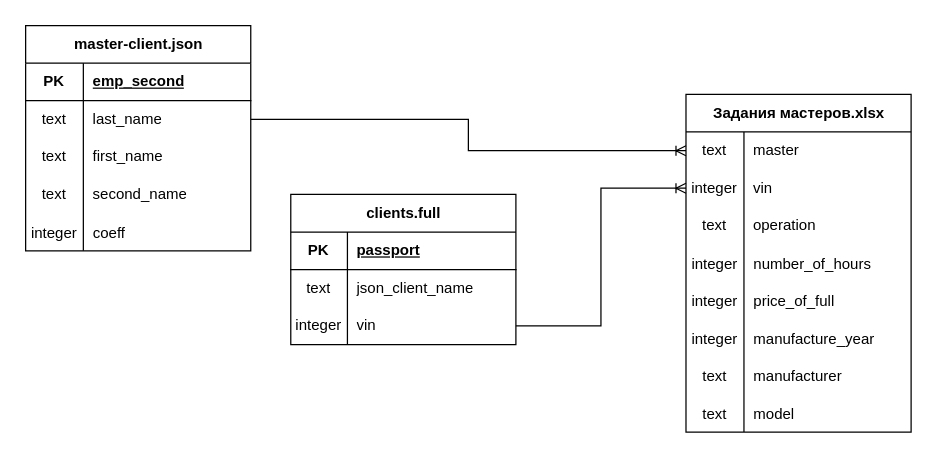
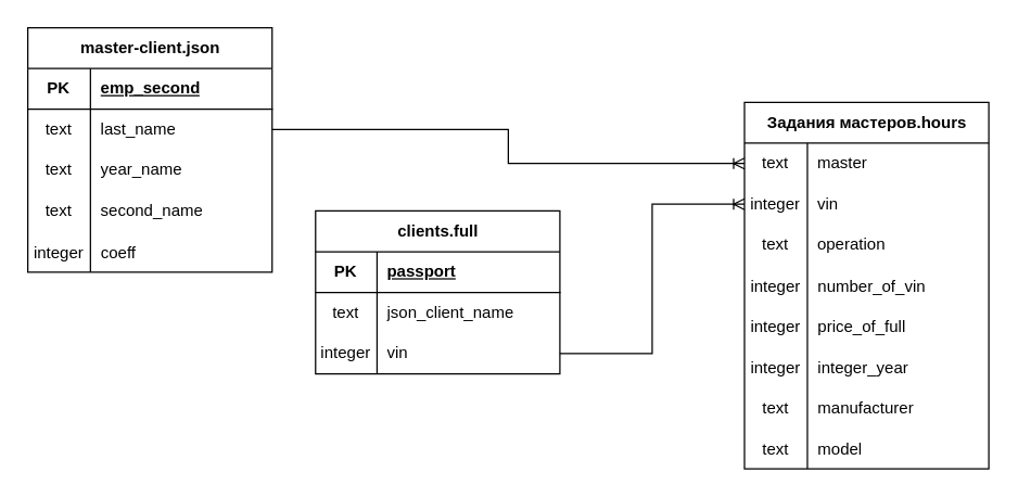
  <mxCell id="0" />
  <mxCell id="1" parent="0" />
  <mxCell id="2" value="master-client.json" style="shape=table;startSize=30;container=1;collapsible=1;childLayout=tableLayout;fixedRows=1;rowLines=0;fontStyle=1;align=center;resizeLast=1;html=1;" vertex="1" parent="1"><mxGeometry x="20" y="20" width="180" height="180" as="geometry" /></mxCell>
  <mxCell id="3" value="" style="shape=tableRow;horizontal=0;startSize=0;swimlaneHead=0;swimlaneBody=0;fillColor=none;collapsible=0;dropTarget=0;points=[[0,0.5],[1,0.5]];portConstraint=eastwest;top=0;left=0;right=0;bottom=1;" vertex="1" parent="2"><mxGeometry y="30" width="180" height="30" as="geometry" /></mxCell>
  <mxCell id="4" value="PK" style="shape=partialRectangle;connectable=0;fillColor=none;top=0;left=0;bottom=0;right=0;fontStyle=1;overflow=hidden;whiteSpace=wrap;html=1;" vertex="1" parent="3"><mxGeometry width="46.143" height="30" as="geometry"><mxRectangle width="46.143" height="30" as="alternateBounds" /></mxGeometry></mxCell>
  <mxCell id="5" value="emp_second" style="shape=partialRectangle;connectable=0;fillColor=none;top=0;left=0;bottom=0;right=0;align=left;spacingLeft=6;fontStyle=5;overflow=hidden;whiteSpace=wrap;html=1;" vertex="1" parent="3"><mxGeometry x="46.143" width="133.857" height="30" as="geometry"><mxRectangle width="133.857" height="30" as="alternateBounds" /></mxGeometry></mxCell>
  <mxCell id="6" value="" style="shape=tableRow;horizontal=0;startSize=0;swimlaneHead=0;swimlaneBody=0;fillColor=none;collapsible=0;dropTarget=0;points=[[0,0.5],[1,0.5]];portConstraint=eastwest;top=0;left=0;right=0;bottom=0;" vertex="1" parent="2"><mxGeometry y="60" width="180" height="30" as="geometry" /></mxCell>
  <mxCell id="7" value="text" style="shape=partialRectangle;connectable=0;fillColor=none;top=0;left=0;bottom=0;right=0;editable=1;overflow=hidden;whiteSpace=wrap;html=1;" vertex="1" parent="6"><mxGeometry width="46.143" height="30" as="geometry"><mxRectangle width="46.143" height="30" as="alternateBounds" /></mxGeometry></mxCell>
  <mxCell id="8" value="last_name" style="shape=partialRectangle;connectable=0;fillColor=none;top=0;left=0;bottom=0;right=0;align=left;spacingLeft=6;overflow=hidden;whiteSpace=wrap;html=1;" vertex="1" parent="6"><mxGeometry x="46.143" width="133.857" height="30" as="geometry"><mxRectangle width="133.857" height="30" as="alternateBounds" /></mxGeometry></mxCell>
  <mxCell id="9" value="" style="shape=tableRow;horizontal=0;startSize=0;swimlaneHead=0;swimlaneBody=0;fillColor=none;collapsible=0;dropTarget=0;points=[[0,0.5],[1,0.5]];portConstraint=eastwest;top=0;left=0;right=0;bottom=0;" vertex="1" parent="2"><mxGeometry y="90" width="180" height="30" as="geometry" /></mxCell>
  <mxCell id="10" value="text" style="shape=partialRectangle;connectable=0;fillColor=none;top=0;left=0;bottom=0;right=0;editable=1;overflow=hidden;whiteSpace=wrap;html=1;" vertex="1" parent="9"><mxGeometry width="46.143" height="30" as="geometry"><mxRectangle width="46.143" height="30" as="alternateBounds" /></mxGeometry></mxCell>
- <mxCell id="11" value="first_name" style="shape=partialRectangle;connectable=0;fillColor=none;top=0;left=0;bottom=0;right=0;align=left;spacingLeft=6;overflow=hidden;whiteSpace=wrap;html=1;" vertex="1" parent="9"><mxGeometry x="46.143" width="133.857" height="30" as="geometry"><mxRectangle width="133.857" height="30" as="alternateBounds" /></mxGeometry></mxCell>
+ <mxCell id="11" value="year_name" style="shape=partialRectangle;connectable=0;fillColor=none;top=0;left=0;bottom=0;right=0;align=left;spacingLeft=6;overflow=hidden;whiteSpace=wrap;html=1;" vertex="1" parent="9"><mxGeometry x="46.143" width="133.857" height="30" as="geometry"><mxRectangle width="133.857" height="30" as="alternateBounds" /></mxGeometry></mxCell>
  <mxCell id="12" value="" style="shape=tableRow;horizontal=0;startSize=0;swimlaneHead=0;swimlaneBody=0;fillColor=none;collapsible=0;dropTarget=0;points=[[0,0.5],[1,0.5]];portConstraint=eastwest;top=0;left=0;right=0;bottom=0;" vertex="1" parent="2"><mxGeometry y="120" width="180" height="30" as="geometry" /></mxCell>
  <mxCell id="13" value="text" style="shape=partialRectangle;connectable=0;fillColor=none;top=0;left=0;bottom=0;right=0;editable=1;overflow=hidden;whiteSpace=wrap;html=1;" vertex="1" parent="12"><mxGeometry width="46.143" height="30" as="geometry"><mxRectangle width="46.143" height="30" as="alternateBounds" /></mxGeometry></mxCell>
  <mxCell id="14" value="second_name" style="shape=partialRectangle;connectable=0;fillColor=none;top=0;left=0;bottom=0;right=0;align=left;spacingLeft=6;overflow=hidden;whiteSpace=wrap;html=1;" vertex="1" parent="12"><mxGeometry x="46.143" width="133.857" height="30" as="geometry"><mxRectangle width="133.857" height="30" as="alternateBounds" /></mxGeometry></mxCell>
  <mxCell id="15" value="" style="shape=tableRow;horizontal=0;startSize=0;swimlaneHead=0;swimlaneBody=0;fillColor=none;collapsible=0;dropTarget=0;points=[[0,0.5],[1,0.5]];portConstraint=eastwest;top=0;left=0;right=0;bottom=0;" vertex="1" parent="2"><mxGeometry y="150" width="180" height="30" as="geometry" /></mxCell>
  <mxCell id="16" value="integer" style="shape=partialRectangle;connectable=0;fillColor=none;top=0;left=0;bottom=0;right=0;editable=1;overflow=hidden;" vertex="1" parent="15"><mxGeometry width="46.143" height="30" as="geometry"><mxRectangle width="46.143" height="30" as="alternateBounds" /></mxGeometry></mxCell>
  <mxCell id="17" value="coeff" style="shape=partialRectangle;connectable=0;fillColor=none;top=0;left=0;bottom=0;right=0;align=left;spacingLeft=6;overflow=hidden;" vertex="1" parent="15"><mxGeometry x="46.143" width="133.857" height="30" as="geometry"><mxRectangle width="133.857" height="30" as="alternateBounds" /></mxGeometry></mxCell>
  <mxCell id="18" value="clients.full" style="shape=table;startSize=30;container=1;collapsible=1;childLayout=tableLayout;fixedRows=1;rowLines=0;fontStyle=1;align=center;resizeLast=1;html=1;" vertex="1" parent="1"><mxGeometry x="232" y="155" width="180" height="120" as="geometry" /></mxCell>
  <mxCell id="19" value="" style="shape=tableRow;horizontal=0;startSize=0;swimlaneHead=0;swimlaneBody=0;fillColor=none;collapsible=0;dropTarget=0;points=[[0,0.5],[1,0.5]];portConstraint=eastwest;top=0;left=0;right=0;bottom=1;" vertex="1" parent="18"><mxGeometry y="30" width="180" height="30" as="geometry" /></mxCell>
  <mxCell id="20" value="PK" style="shape=partialRectangle;connectable=0;fillColor=none;top=0;left=0;bottom=0;right=0;fontStyle=1;overflow=hidden;whiteSpace=wrap;html=1;" vertex="1" parent="19"><mxGeometry width="45.286" height="30" as="geometry"><mxRectangle width="45.286" height="30" as="alternateBounds" /></mxGeometry></mxCell>
  <mxCell id="21" value="passport" style="shape=partialRectangle;connectable=0;fillColor=none;top=0;left=0;bottom=0;right=0;align=left;spacingLeft=6;fontStyle=5;overflow=hidden;whiteSpace=wrap;html=1;" vertex="1" parent="19"><mxGeometry x="45.286" width="134.714" height="30" as="geometry"><mxRectangle width="134.714" height="30" as="alternateBounds" /></mxGeometry></mxCell>
  <mxCell id="22" value="" style="shape=tableRow;horizontal=0;startSize=0;swimlaneHead=0;swimlaneBody=0;fillColor=none;collapsible=0;dropTarget=0;points=[[0,0.5],[1,0.5]];portConstraint=eastwest;top=0;left=0;right=0;bottom=0;" vertex="1" parent="18"><mxGeometry y="60" width="180" height="30" as="geometry" /></mxCell>
  <mxCell id="23" value="text" style="shape=partialRectangle;connectable=0;fillColor=none;top=0;left=0;bottom=0;right=0;editable=1;overflow=hidden;whiteSpace=wrap;html=1;" vertex="1" parent="22"><mxGeometry width="45.286" height="30" as="geometry"><mxRectangle width="45.286" height="30" as="alternateBounds" /></mxGeometry></mxCell>
  <mxCell id="24" value="json_client_name" style="shape=partialRectangle;connectable=0;fillColor=none;top=0;left=0;bottom=0;right=0;align=left;spacingLeft=6;overflow=hidden;whiteSpace=wrap;html=1;" vertex="1" parent="22"><mxGeometry x="45.286" width="134.714" height="30" as="geometry"><mxRectangle width="134.714" height="30" as="alternateBounds" /></mxGeometry></mxCell>
  <mxCell id="25" value="" style="shape=tableRow;horizontal=0;startSize=0;swimlaneHead=0;swimlaneBody=0;fillColor=none;collapsible=0;dropTarget=0;points=[[0,0.5],[1,0.5]];portConstraint=eastwest;top=0;left=0;right=0;bottom=0;" vertex="1" parent="18"><mxGeometry y="90" width="180" height="30" as="geometry" /></mxCell>
  <mxCell id="26" value="integer" style="shape=partialRectangle;connectable=0;fillColor=none;top=0;left=0;bottom=0;right=0;editable=1;overflow=hidden;whiteSpace=wrap;html=1;" vertex="1" parent="25"><mxGeometry width="45.286" height="30" as="geometry"><mxRectangle width="45.286" height="30" as="alternateBounds" /></mxGeometry></mxCell>
  <mxCell id="27" value="vin" style="shape=partialRectangle;connectable=0;fillColor=none;top=0;left=0;bottom=0;right=0;align=left;spacingLeft=6;overflow=hidden;whiteSpace=wrap;html=1;" vertex="1" parent="25"><mxGeometry x="45.286" width="134.714" height="30" as="geometry"><mxRectangle width="134.714" height="30" as="alternateBounds" /></mxGeometry></mxCell>
- <mxCell id="28" value="Задания мастеров.xlsx" style="shape=table;startSize=30;container=1;collapsible=1;childLayout=tableLayout;fixedRows=1;rowLines=0;fontStyle=1;align=center;resizeLast=1;html=1;" vertex="1" parent="1"><mxGeometry x="548" y="75" width="180" height="270" as="geometry" /></mxCell>
+ <mxCell id="28" value="Задания мастеров.hours" style="shape=table;startSize=30;container=1;collapsible=1;childLayout=tableLayout;fixedRows=1;rowLines=0;fontStyle=1;align=center;resizeLast=1;html=1;" vertex="1" parent="1"><mxGeometry x="548" y="75" width="180" height="270" as="geometry" /></mxCell>
  <mxCell id="29" value="" style="shape=tableRow;horizontal=0;startSize=0;swimlaneHead=0;swimlaneBody=0;fillColor=none;collapsible=0;dropTarget=0;points=[[0,0.5],[1,0.5]];portConstraint=eastwest;top=0;left=0;right=0;bottom=0;" vertex="1" parent="28"><mxGeometry y="30" width="180" height="30" as="geometry" /></mxCell>
  <mxCell id="30" value="text" style="shape=partialRectangle;connectable=0;fillColor=none;top=0;left=0;bottom=0;right=0;editable=1;overflow=hidden;whiteSpace=wrap;html=1;" vertex="1" parent="29"><mxGeometry width="46.345" height="30" as="geometry"><mxRectangle width="46.345" height="30" as="alternateBounds" /></mxGeometry></mxCell>
  <mxCell id="31" value="master" style="shape=partialRectangle;connectable=0;fillColor=none;top=0;left=0;bottom=0;right=0;align=left;spacingLeft=6;overflow=hidden;whiteSpace=wrap;html=1;" vertex="1" parent="29"><mxGeometry x="46.345" width="133.655" height="30" as="geometry"><mxRectangle width="133.655" height="30" as="alternateBounds" /></mxGeometry></mxCell>
  <mxCell id="32" value="" style="shape=tableRow;horizontal=0;startSize=0;swimlaneHead=0;swimlaneBody=0;fillColor=none;collapsible=0;dropTarget=0;points=[[0,0.5],[1,0.5]];portConstraint=eastwest;top=0;left=0;right=0;bottom=0;" vertex="1" parent="28"><mxGeometry y="60" width="180" height="30" as="geometry" /></mxCell>
  <mxCell id="33" value="integer" style="shape=partialRectangle;connectable=0;fillColor=none;top=0;left=0;bottom=0;right=0;editable=1;overflow=hidden;whiteSpace=wrap;html=1;" vertex="1" parent="32"><mxGeometry width="46.345" height="30" as="geometry"><mxRectangle width="46.345" height="30" as="alternateBounds" /></mxGeometry></mxCell>
  <mxCell id="34" value="vin" style="shape=partialRectangle;connectable=0;fillColor=none;top=0;left=0;bottom=0;right=0;align=left;spacingLeft=6;overflow=hidden;whiteSpace=wrap;html=1;" vertex="1" parent="32"><mxGeometry x="46.345" width="133.655" height="30" as="geometry"><mxRectangle width="133.655" height="30" as="alternateBounds" /></mxGeometry></mxCell>
  <mxCell id="35" value="" style="shape=tableRow;horizontal=0;startSize=0;swimlaneHead=0;swimlaneBody=0;fillColor=none;collapsible=0;dropTarget=0;points=[[0,0.5],[1,0.5]];portConstraint=eastwest;top=0;left=0;right=0;bottom=0;" vertex="1" parent="28"><mxGeometry y="90" width="180" height="30" as="geometry" /></mxCell>
  <mxCell id="36" value="text" style="shape=partialRectangle;connectable=0;fillColor=none;top=0;left=0;bottom=0;right=0;editable=1;overflow=hidden;whiteSpace=wrap;html=1;" vertex="1" parent="35"><mxGeometry width="46.345" height="30" as="geometry"><mxRectangle width="46.345" height="30" as="alternateBounds" /></mxGeometry></mxCell>
  <mxCell id="37" value="operation" style="shape=partialRectangle;connectable=0;fillColor=none;top=0;left=0;bottom=0;right=0;align=left;spacingLeft=6;overflow=hidden;whiteSpace=wrap;html=1;" vertex="1" parent="35"><mxGeometry x="46.345" width="133.655" height="30" as="geometry"><mxRectangle width="133.655" height="30" as="alternateBounds" /></mxGeometry></mxCell>
  <mxCell id="38" value="" style="shape=tableRow;horizontal=0;startSize=0;swimlaneHead=0;swimlaneBody=0;fillColor=none;collapsible=0;dropTarget=0;points=[[0,0.5],[1,0.5]];portConstraint=eastwest;top=0;left=0;right=0;bottom=0;" vertex="1" parent="28"><mxGeometry y="120" width="180" height="30" as="geometry" /></mxCell>
  <mxCell id="39" value="integer" style="shape=partialRectangle;connectable=0;fillColor=none;top=0;left=0;bottom=0;right=0;editable=1;overflow=hidden;" vertex="1" parent="38"><mxGeometry width="46.345" height="30" as="geometry"><mxRectangle width="46.345" height="30" as="alternateBounds" /></mxGeometry></mxCell>
- <mxCell id="40" value="number_of_hours" style="shape=partialRectangle;connectable=0;fillColor=none;top=0;left=0;bottom=0;right=0;align=left;spacingLeft=6;overflow=hidden;" vertex="1" parent="38"><mxGeometry x="46.345" width="133.655" height="30" as="geometry"><mxRectangle width="133.655" height="30" as="alternateBounds" /></mxGeometry></mxCell>
+ <mxCell id="40" value="number_of_vin" style="shape=partialRectangle;connectable=0;fillColor=none;top=0;left=0;bottom=0;right=0;align=left;spacingLeft=6;overflow=hidden;" vertex="1" parent="38"><mxGeometry x="46.345" width="133.655" height="30" as="geometry"><mxRectangle width="133.655" height="30" as="alternateBounds" /></mxGeometry></mxCell>
  <mxCell id="41" value="" style="shape=tableRow;horizontal=0;startSize=0;swimlaneHead=0;swimlaneBody=0;fillColor=none;collapsible=0;dropTarget=0;points=[[0,0.5],[1,0.5]];portConstraint=eastwest;top=0;left=0;right=0;bottom=0;" vertex="1" parent="28"><mxGeometry y="150" width="180" height="30" as="geometry" /></mxCell>
  <mxCell id="42" value="integer" style="shape=partialRectangle;connectable=0;fillColor=none;top=0;left=0;bottom=0;right=0;editable=1;overflow=hidden;" vertex="1" parent="41"><mxGeometry width="46.345" height="30" as="geometry"><mxRectangle width="46.345" height="30" as="alternateBounds" /></mxGeometry></mxCell>
  <mxCell id="43" value="price_of_full" style="shape=partialRectangle;connectable=0;fillColor=none;top=0;left=0;bottom=0;right=0;align=left;spacingLeft=6;overflow=hidden;" vertex="1" parent="41"><mxGeometry x="46.345" width="133.655" height="30" as="geometry"><mxRectangle width="133.655" height="30" as="alternateBounds" /></mxGeometry></mxCell>
  <mxCell id="44" value="" style="shape=tableRow;horizontal=0;startSize=0;swimlaneHead=0;swimlaneBody=0;fillColor=none;collapsible=0;dropTarget=0;points=[[0,0.5],[1,0.5]];portConstraint=eastwest;top=0;left=0;right=0;bottom=0;" vertex="1" parent="28"><mxGeometry y="180" width="180" height="30" as="geometry" /></mxCell>
  <mxCell id="45" value="integer" style="shape=partialRectangle;connectable=0;fillColor=none;top=0;left=0;bottom=0;right=0;editable=1;overflow=hidden;" vertex="1" parent="44"><mxGeometry width="46.345" height="30" as="geometry"><mxRectangle width="46.345" height="30" as="alternateBounds" /></mxGeometry></mxCell>
- <mxCell id="46" value="manufacture_year" style="shape=partialRectangle;connectable=0;fillColor=none;top=0;left=0;bottom=0;right=0;align=left;spacingLeft=6;overflow=hidden;" vertex="1" parent="44"><mxGeometry x="46.345" width="133.655" height="30" as="geometry"><mxRectangle width="133.655" height="30" as="alternateBounds" /></mxGeometry></mxCell>
+ <mxCell id="46" value="integer_year" style="shape=partialRectangle;connectable=0;fillColor=none;top=0;left=0;bottom=0;right=0;align=left;spacingLeft=6;overflow=hidden;" vertex="1" parent="44"><mxGeometry x="46.345" width="133.655" height="30" as="geometry"><mxRectangle width="133.655" height="30" as="alternateBounds" /></mxGeometry></mxCell>
  <mxCell id="47" value="" style="shape=tableRow;horizontal=0;startSize=0;swimlaneHead=0;swimlaneBody=0;fillColor=none;collapsible=0;dropTarget=0;points=[[0,0.5],[1,0.5]];portConstraint=eastwest;top=0;left=0;right=0;bottom=0;" vertex="1" parent="28"><mxGeometry y="210" width="180" height="30" as="geometry" /></mxCell>
  <mxCell id="48" value="text" style="shape=partialRectangle;connectable=0;fillColor=none;top=0;left=0;bottom=0;right=0;editable=1;overflow=hidden;" vertex="1" parent="47"><mxGeometry width="46.345" height="30" as="geometry"><mxRectangle width="46.345" height="30" as="alternateBounds" /></mxGeometry></mxCell>
  <mxCell id="49" value="manufacturer" style="shape=partialRectangle;connectable=0;fillColor=none;top=0;left=0;bottom=0;right=0;align=left;spacingLeft=6;overflow=hidden;" vertex="1" parent="47"><mxGeometry x="46.345" width="133.655" height="30" as="geometry"><mxRectangle width="133.655" height="30" as="alternateBounds" /></mxGeometry></mxCell>
  <mxCell id="50" value="" style="shape=tableRow;horizontal=0;startSize=0;swimlaneHead=0;swimlaneBody=0;fillColor=none;collapsible=0;dropTarget=0;points=[[0,0.5],[1,0.5]];portConstraint=eastwest;top=0;left=0;right=0;bottom=0;" vertex="1" parent="28"><mxGeometry y="240" width="180" height="30" as="geometry" /></mxCell>
  <mxCell id="51" value="text" style="shape=partialRectangle;connectable=0;fillColor=none;top=0;left=0;bottom=0;right=0;editable=1;overflow=hidden;" vertex="1" parent="50"><mxGeometry width="46.345" height="30" as="geometry"><mxRectangle width="46.345" height="30" as="alternateBounds" /></mxGeometry></mxCell>
  <mxCell id="52" value="model" style="shape=partialRectangle;connectable=0;fillColor=none;top=0;left=0;bottom=0;right=0;align=left;spacingLeft=6;overflow=hidden;" vertex="1" parent="50"><mxGeometry x="46.345" width="133.655" height="30" as="geometry"><mxRectangle width="133.655" height="30" as="alternateBounds" /></mxGeometry></mxCell>
  <mxCell id="53" value="" style="edgeStyle=orthogonalEdgeStyle;fontSize=12;html=1;endArrow=ERoneToMany;rounded=0;entryX=0;entryY=0.5;entryDx=0;entryDy=0;exitX=1;exitY=0.5;exitDx=0;exitDy=0;" edge="1" parent="1" source="6" target="29"><mxGeometry width="100" height="100" relative="1" as="geometry"><mxPoint x="328" y="109" as="sourcePoint" /><mxPoint x="428" y="9" as="targetPoint" /></mxGeometry></mxCell>
  <mxCell id="54" value="" style="edgeStyle=orthogonalEdgeStyle;fontSize=12;html=1;endArrow=ERoneToMany;rounded=0;exitX=1;exitY=0.5;exitDx=0;exitDy=0;" edge="1" parent="1" source="25" target="32"><mxGeometry width="100" height="100" relative="1" as="geometry"><mxPoint x="238" y="451" as="sourcePoint" /><mxPoint x="338" y="351" as="targetPoint" /></mxGeometry></mxCell>
